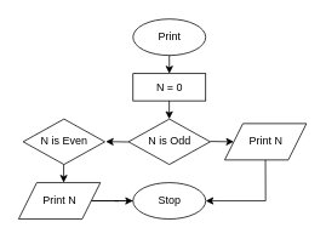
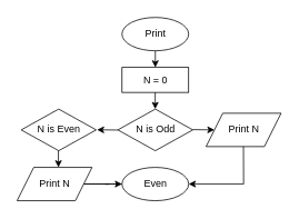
  <mxCell id="0" />
  <mxCell id="1" parent="0" />
  <mxCell id="2" value="" style="ellipse;whiteSpace=wrap;html=1;" vertex="1" parent="1"><mxGeometry x="146" y="20" width="80" height="40" as="geometry" /></mxCell>
  <mxCell id="3" value="Print" style="text;html=1;align=center;verticalAlign=middle;resizable=0;points=[];autosize=1;strokeColor=none;fillColor=none;" vertex="1" parent="1"><mxGeometry x="161" y="25" width="50" height="30" as="geometry" /></mxCell>
  <mxCell id="4" value="" style="endArrow=classic;html=1;rounded=0;exitX=0.5;exitY=1;exitDx=0;exitDy=0;" edge="1" parent="1" source="2"><mxGeometry width="50" height="50" relative="1" as="geometry"><mxPoint x="496" y="160" as="sourcePoint" /><mxPoint x="186" y="80" as="targetPoint" /></mxGeometry></mxCell>
  <mxCell id="5" value="" style="rounded=0;whiteSpace=wrap;html=1;" vertex="1" parent="1"><mxGeometry x="146" y="80" width="80" height="30" as="geometry" /></mxCell>
  <mxCell id="6" value="N = 0" style="text;html=1;align=center;verticalAlign=middle;resizable=0;points=[];autosize=1;strokeColor=none;fillColor=none;" vertex="1" parent="1"><mxGeometry x="161" y="80" width="50" height="30" as="geometry" /></mxCell>
  <mxCell id="7" value="" style="rhombus;whiteSpace=wrap;html=1;" vertex="1" parent="1"><mxGeometry x="141" y="130" width="90" height="50" as="geometry" /></mxCell>
  <mxCell id="8" value="N is Odd" style="text;html=1;align=center;verticalAlign=middle;resizable=0;points=[];autosize=1;strokeColor=none;fillColor=none;" vertex="1" parent="1"><mxGeometry x="151" y="140" width="70" height="30" as="geometry" /></mxCell>
  <mxCell id="9" value="" style="endArrow=classic;html=1;rounded=0;exitX=0.5;exitY=1;exitDx=0;exitDy=0;" edge="1" parent="1"><mxGeometry width="50" height="50" relative="1" as="geometry"><mxPoint x="185.86" y="110" as="sourcePoint" /><mxPoint x="185.86" y="130" as="targetPoint" /></mxGeometry></mxCell>
  <mxCell id="10" value="" style="endArrow=classic;html=1;rounded=0;exitX=0.5;exitY=1;exitDx=0;exitDy=0;entryX=0;entryY=0.5;entryDx=0;entryDy=0;" edge="1" parent="1" target="11"><mxGeometry width="50" height="50" relative="1" as="geometry"><mxPoint x="231" y="154.66" as="sourcePoint" /><mxPoint x="251" y="154.66" as="targetPoint" /></mxGeometry></mxCell>
  <mxCell id="11" value="" style="shape=parallelogram;perimeter=parallelogramPerimeter;whiteSpace=wrap;html=1;fixedSize=1;" vertex="1" parent="1"><mxGeometry x="247" y="135" width="90" height="40" as="geometry" /></mxCell>
  <mxCell id="12" value="Print N" style="text;html=1;align=center;verticalAlign=middle;resizable=0;points=[];autosize=1;strokeColor=none;fillColor=none;" vertex="1" parent="1"><mxGeometry x="262" y="140" width="60" height="30" as="geometry" /></mxCell>
  <mxCell id="13" value="" style="rhombus;whiteSpace=wrap;html=1;" vertex="1" parent="1"><mxGeometry x="25" y="130" width="90" height="50" as="geometry" /></mxCell>
  <mxCell id="14" value="N is Even" style="text;html=1;align=center;verticalAlign=middle;resizable=0;points=[];autosize=1;strokeColor=none;fillColor=none;" vertex="1" parent="1"><mxGeometry x="35" y="140" width="70" height="30" as="geometry" /></mxCell>
  <mxCell id="15" value="" style="endArrow=classic;html=1;rounded=0;exitX=0.5;exitY=1;exitDx=0;exitDy=0;" edge="1" parent="1"><mxGeometry width="50" height="50" relative="1" as="geometry"><mxPoint x="69.66" y="180" as="sourcePoint" /><mxPoint x="69.66" y="200" as="targetPoint" /></mxGeometry></mxCell>
  <mxCell id="16" value="" style="edgeStyle=orthogonalEdgeStyle;rounded=0;orthogonalLoop=1;jettySize=auto;html=1;" edge="1" parent="1" source="18" target="22"><mxGeometry relative="1" as="geometry" /></mxCell>
  <mxCell id="17" value="" style="edgeStyle=orthogonalEdgeStyle;rounded=0;orthogonalLoop=1;jettySize=auto;html=1;entryX=0;entryY=0.5;entryDx=0;entryDy=0;" edge="1" parent="1" source="18" target="21"><mxGeometry relative="1" as="geometry"><Array as="points" /></mxGeometry></mxCell>
  <mxCell id="18" value="" style="shape=parallelogram;perimeter=parallelogramPerimeter;whiteSpace=wrap;html=1;fixedSize=1;" vertex="1" parent="1"><mxGeometry x="20" y="200" width="90" height="40" as="geometry" /></mxCell>
  <mxCell id="19" value="Print N" style="text;html=1;align=center;verticalAlign=middle;resizable=0;points=[];autosize=1;strokeColor=none;fillColor=none;" vertex="1" parent="1"><mxGeometry x="35" y="205" width="60" height="30" as="geometry" /></mxCell>
  <mxCell id="20" value="" style="endArrow=classic;html=1;rounded=0;exitX=0.5;exitY=1;exitDx=0;exitDy=0;entryX=1;entryY=0.5;entryDx=0;entryDy=0;" edge="1" parent="1" target="21"><mxGeometry width="50" height="50" relative="1" as="geometry"><mxPoint x="291.83" y="175" as="sourcePoint" /><mxPoint x="291.83" y="195" as="targetPoint" /><Array as="points"><mxPoint x="292" y="220" /></Array></mxGeometry></mxCell>
  <mxCell id="21" value="" style="ellipse;whiteSpace=wrap;html=1;" vertex="1" parent="1"><mxGeometry x="146" y="200" width="80" height="40" as="geometry" /></mxCell>
- <mxCell id="22" value="Stop" style="text;html=1;align=center;verticalAlign=middle;resizable=0;points=[];autosize=1;strokeColor=none;fillColor=none;" vertex="1" parent="1"><mxGeometry x="161" y="205" width="50" height="30" as="geometry" /></mxCell>
+ <mxCell id="22" value="Even" style="text;html=1;align=center;verticalAlign=middle;resizable=0;points=[];autosize=1;strokeColor=none;fillColor=none;" vertex="1" parent="1"><mxGeometry x="161" y="205" width="50" height="30" as="geometry" /></mxCell>
  <mxCell id="23" value="" style="endArrow=classic;html=1;rounded=0;exitX=0.5;exitY=1;exitDx=0;exitDy=0;entryX=0;entryY=0.5;entryDx=0;entryDy=0;" edge="1" parent="1"><mxGeometry width="50" height="50" relative="1" as="geometry"><mxPoint x="141" y="155.17" as="sourcePoint" /><mxPoint x="116" y="154.83" as="targetPoint" /></mxGeometry></mxCell>
